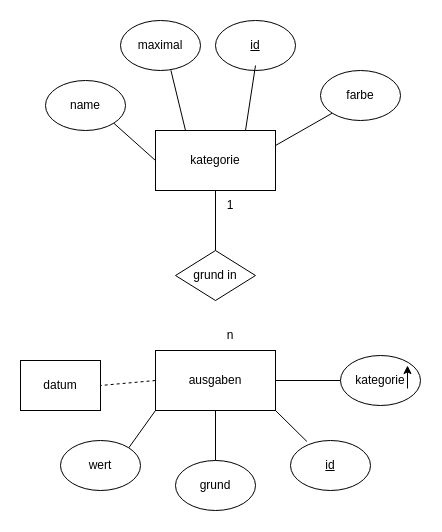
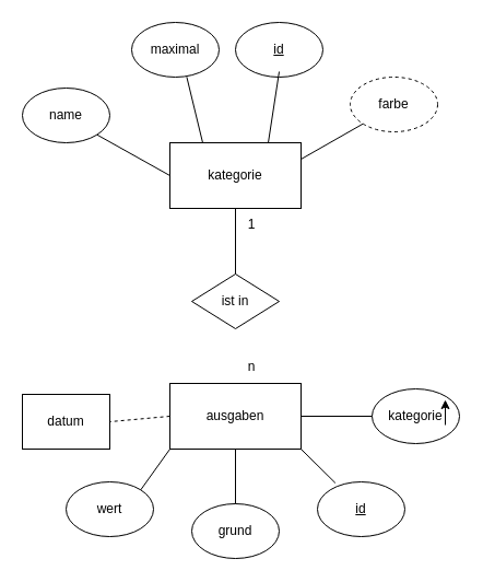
  <mxCell id="0" />
  <mxCell id="1" parent="0" />
  <mxCell id="2" value="kategorie" style="rounded=0;whiteSpace=wrap;html=1;" vertex="1" parent="1"><mxGeometry x="155" y="130" width="120" height="60" as="geometry" /></mxCell>
  <mxCell id="3" value="ausgaben" style="rounded=0;whiteSpace=wrap;html=1;" vertex="1" parent="1"><mxGeometry x="155" y="350" width="120" height="60" as="geometry" /></mxCell>
  <mxCell id="4" value="kategorie" style="ellipse;whiteSpace=wrap;html=1;" vertex="1" parent="1"><mxGeometry x="340" y="355" width="80" height="50" as="geometry" /></mxCell>
  <mxCell id="5" value="datum" style="whiteSpace=wrap;html=1;rounded=0;" vertex="1" parent="1"><mxGeometry x="20" y="360" width="80" height="50" as="geometry" /></mxCell>
  <mxCell id="6" value="maximal" style="ellipse;whiteSpace=wrap;html=1;" vertex="1" parent="1"><mxGeometry x="120" y="20" width="80" height="50" as="geometry" /></mxCell>
- <mxCell id="7" value="name" style="ellipse;whiteSpace=wrap;html=1;" vertex="1" parent="1"><mxGeometry x="45" y="80" width="80" height="50" as="geometry" /></mxCell>
- <mxCell id="8" value="farbe" style="ellipse;whiteSpace=wrap;html=1;" vertex="1" parent="1"><mxGeometry x="320" y="70" width="80" height="50" as="geometry" /></mxCell>
+ <mxCell id="7" value="name" style="ellipse;whiteSpace=wrap;html=1;" vertex="1" parent="1"><mxGeometry x="20" y="80" width="80" height="50" as="geometry" /></mxCell>
+ <mxCell id="8" value="farbe" style="ellipse;whiteSpace=wrap;html=1;dashed=1;" vertex="1" parent="1"><mxGeometry x="320" y="70" width="80" height="50" as="geometry" /></mxCell>
  <mxCell id="9" value="&lt;u&gt;id&lt;/u&gt;" style="ellipse;whiteSpace=wrap;html=1;" vertex="1" parent="1"><mxGeometry x="215" y="20" width="80" height="50" as="geometry" /></mxCell>
  <mxCell id="10" value="wert" style="ellipse;whiteSpace=wrap;html=1;" vertex="1" parent="1"><mxGeometry x="60" y="440" width="80" height="50" as="geometry" /></mxCell>
  <mxCell id="11" value="grund" style="ellipse;whiteSpace=wrap;html=1;" vertex="1" parent="1"><mxGeometry x="175" y="460" width="80" height="50" as="geometry" /></mxCell>
  <mxCell id="12" value="" style="endArrow=classic;html=1;rounded=0;" edge="1" parent="1"><mxGeometry width="50" height="50" relative="1" as="geometry"><mxPoint x="407" y="388" as="sourcePoint" /><mxPoint x="407" y="365" as="targetPoint" /></mxGeometry></mxCell>
  <mxCell id="13" value="&lt;u&gt;id&lt;/u&gt;" style="ellipse;whiteSpace=wrap;html=1;" vertex="1" parent="1"><mxGeometry x="290" y="440" width="80" height="50" as="geometry" /></mxCell>
- <mxCell id="14" value="grund in" style="rhombus;whiteSpace=wrap;html=1;" vertex="1" parent="1"><mxGeometry x="175" y="250" width="80" height="50" as="geometry" /></mxCell>
+ <mxCell id="14" value="ist in" style="rhombus;whiteSpace=wrap;html=1;" vertex="1" parent="1"><mxGeometry x="175" y="250" width="80" height="50" as="geometry" /></mxCell>
  <mxCell id="15" value="" style="endArrow=none;html=1;rounded=0;exitX=0.5;exitY=1;exitDx=0;exitDy=0;entryX=0.5;entryY=0;entryDx=0;entryDy=0;" edge="1" parent="1" source="2" target="14"><mxGeometry width="50" height="50" relative="1" as="geometry"><mxPoint x="170" y="300" as="sourcePoint" /><mxPoint x="220" y="250" as="targetPoint" /></mxGeometry></mxCell>
  <mxCell id="16" value="n" style="text;html=1;strokeColor=none;fillColor=none;align=center;verticalAlign=middle;whiteSpace=wrap;rounded=0;" vertex="1" parent="1"><mxGeometry x="215" y="320" width="30" height="30" as="geometry" /></mxCell>
  <mxCell id="17" value="1" style="text;html=1;strokeColor=none;fillColor=none;align=center;verticalAlign=middle;whiteSpace=wrap;rounded=0;" vertex="1" parent="1"><mxGeometry x="215" y="190" width="30" height="30" as="geometry" /></mxCell>
  <mxCell id="18" value="" style="endArrow=none;html=1;rounded=0;entryX=1;entryY=1;entryDx=0;entryDy=0;exitX=0;exitY=0.5;exitDx=0;exitDy=0;" edge="1" parent="1" source="2" target="7"><mxGeometry width="50" height="50" relative="1" as="geometry"><mxPoint x="190" y="280" as="sourcePoint" /><mxPoint x="220" y="250" as="targetPoint" /></mxGeometry></mxCell>
  <mxCell id="19" value="" style="endArrow=none;html=1;rounded=0;entryX=0.63;entryY=0.996;entryDx=0;entryDy=0;entryPerimeter=0;exitX=0.25;exitY=0;exitDx=0;exitDy=0;" edge="1" parent="1" source="2" target="6"><mxGeometry width="50" height="50" relative="1" as="geometry"><mxPoint x="170" y="300" as="sourcePoint" /><mxPoint x="220" y="250" as="targetPoint" /></mxGeometry></mxCell>
  <mxCell id="20" value="" style="endArrow=none;html=1;rounded=0;entryX=1;entryY=0.5;entryDx=0;entryDy=0;exitX=0;exitY=0.5;exitDx=0;exitDy=0;dashed=1;" edge="1" parent="1" source="3" target="5"><mxGeometry width="50" height="50" relative="1" as="geometry"><mxPoint x="150" y="390" as="sourcePoint" /><mxPoint x="100" y="390" as="targetPoint" /></mxGeometry></mxCell>
  <mxCell id="21" value="" style="endArrow=none;html=1;rounded=0;entryX=0;entryY=1;entryDx=0;entryDy=0;exitX=1;exitY=0.25;exitDx=0;exitDy=0;" edge="1" parent="1" source="2" target="8"><mxGeometry width="50" height="50" relative="1" as="geometry"><mxPoint x="367.5" y="180" as="sourcePoint" /><mxPoint x="352.5" y="120" as="targetPoint" /></mxGeometry></mxCell>
  <mxCell id="22" value="" style="endArrow=none;html=1;rounded=0;entryX=0.63;entryY=0.996;entryDx=0;entryDy=0;entryPerimeter=0;exitX=0.75;exitY=0;exitDx=0;exitDy=0;" edge="1" parent="1" source="2"><mxGeometry width="50" height="50" relative="1" as="geometry"><mxPoint x="270" y="125" as="sourcePoint" /><mxPoint x="255" y="65" as="targetPoint" /></mxGeometry></mxCell>
  <mxCell id="23" value="" style="endArrow=none;html=1;rounded=0;entryX=0;entryY=0.5;entryDx=0;entryDy=0;exitX=1;exitY=0.5;exitDx=0;exitDy=0;" edge="1" parent="1" source="3" target="4"><mxGeometry width="50" height="50" relative="1" as="geometry"><mxPoint x="290" y="360" as="sourcePoint" /><mxPoint x="340" y="310" as="targetPoint" /></mxGeometry></mxCell>
  <mxCell id="24" value="" style="endArrow=none;html=1;rounded=0;entryX=0;entryY=1;entryDx=0;entryDy=0;exitX=1;exitY=0;exitDx=0;exitDy=0;" edge="1" parent="1" source="10" target="3"><mxGeometry width="50" height="50" relative="1" as="geometry"><mxPoint x="130" y="440" as="sourcePoint" /><mxPoint x="155" y="405" as="targetPoint" /></mxGeometry></mxCell>
  <mxCell id="25" value="" style="endArrow=none;html=1;rounded=0;entryX=0.205;entryY=0.02;entryDx=0;entryDy=0;entryPerimeter=0;exitX=1;exitY=1;exitDx=0;exitDy=0;" edge="1" parent="1" source="3" target="13"><mxGeometry width="50" height="50" relative="1" as="geometry"><mxPoint x="-70" y="360" as="sourcePoint" /><mxPoint x="-20" y="310" as="targetPoint" /></mxGeometry></mxCell>
  <mxCell id="26" value="" style="endArrow=none;html=1;rounded=0;entryX=0.5;entryY=0;entryDx=0;entryDy=0;exitX=0.5;exitY=1;exitDx=0;exitDy=0;" edge="1" parent="1" source="3" target="11"><mxGeometry width="50" height="50" relative="1" as="geometry"><mxPoint x="-60" y="370" as="sourcePoint" /><mxPoint x="-10" y="320" as="targetPoint" /></mxGeometry></mxCell>
